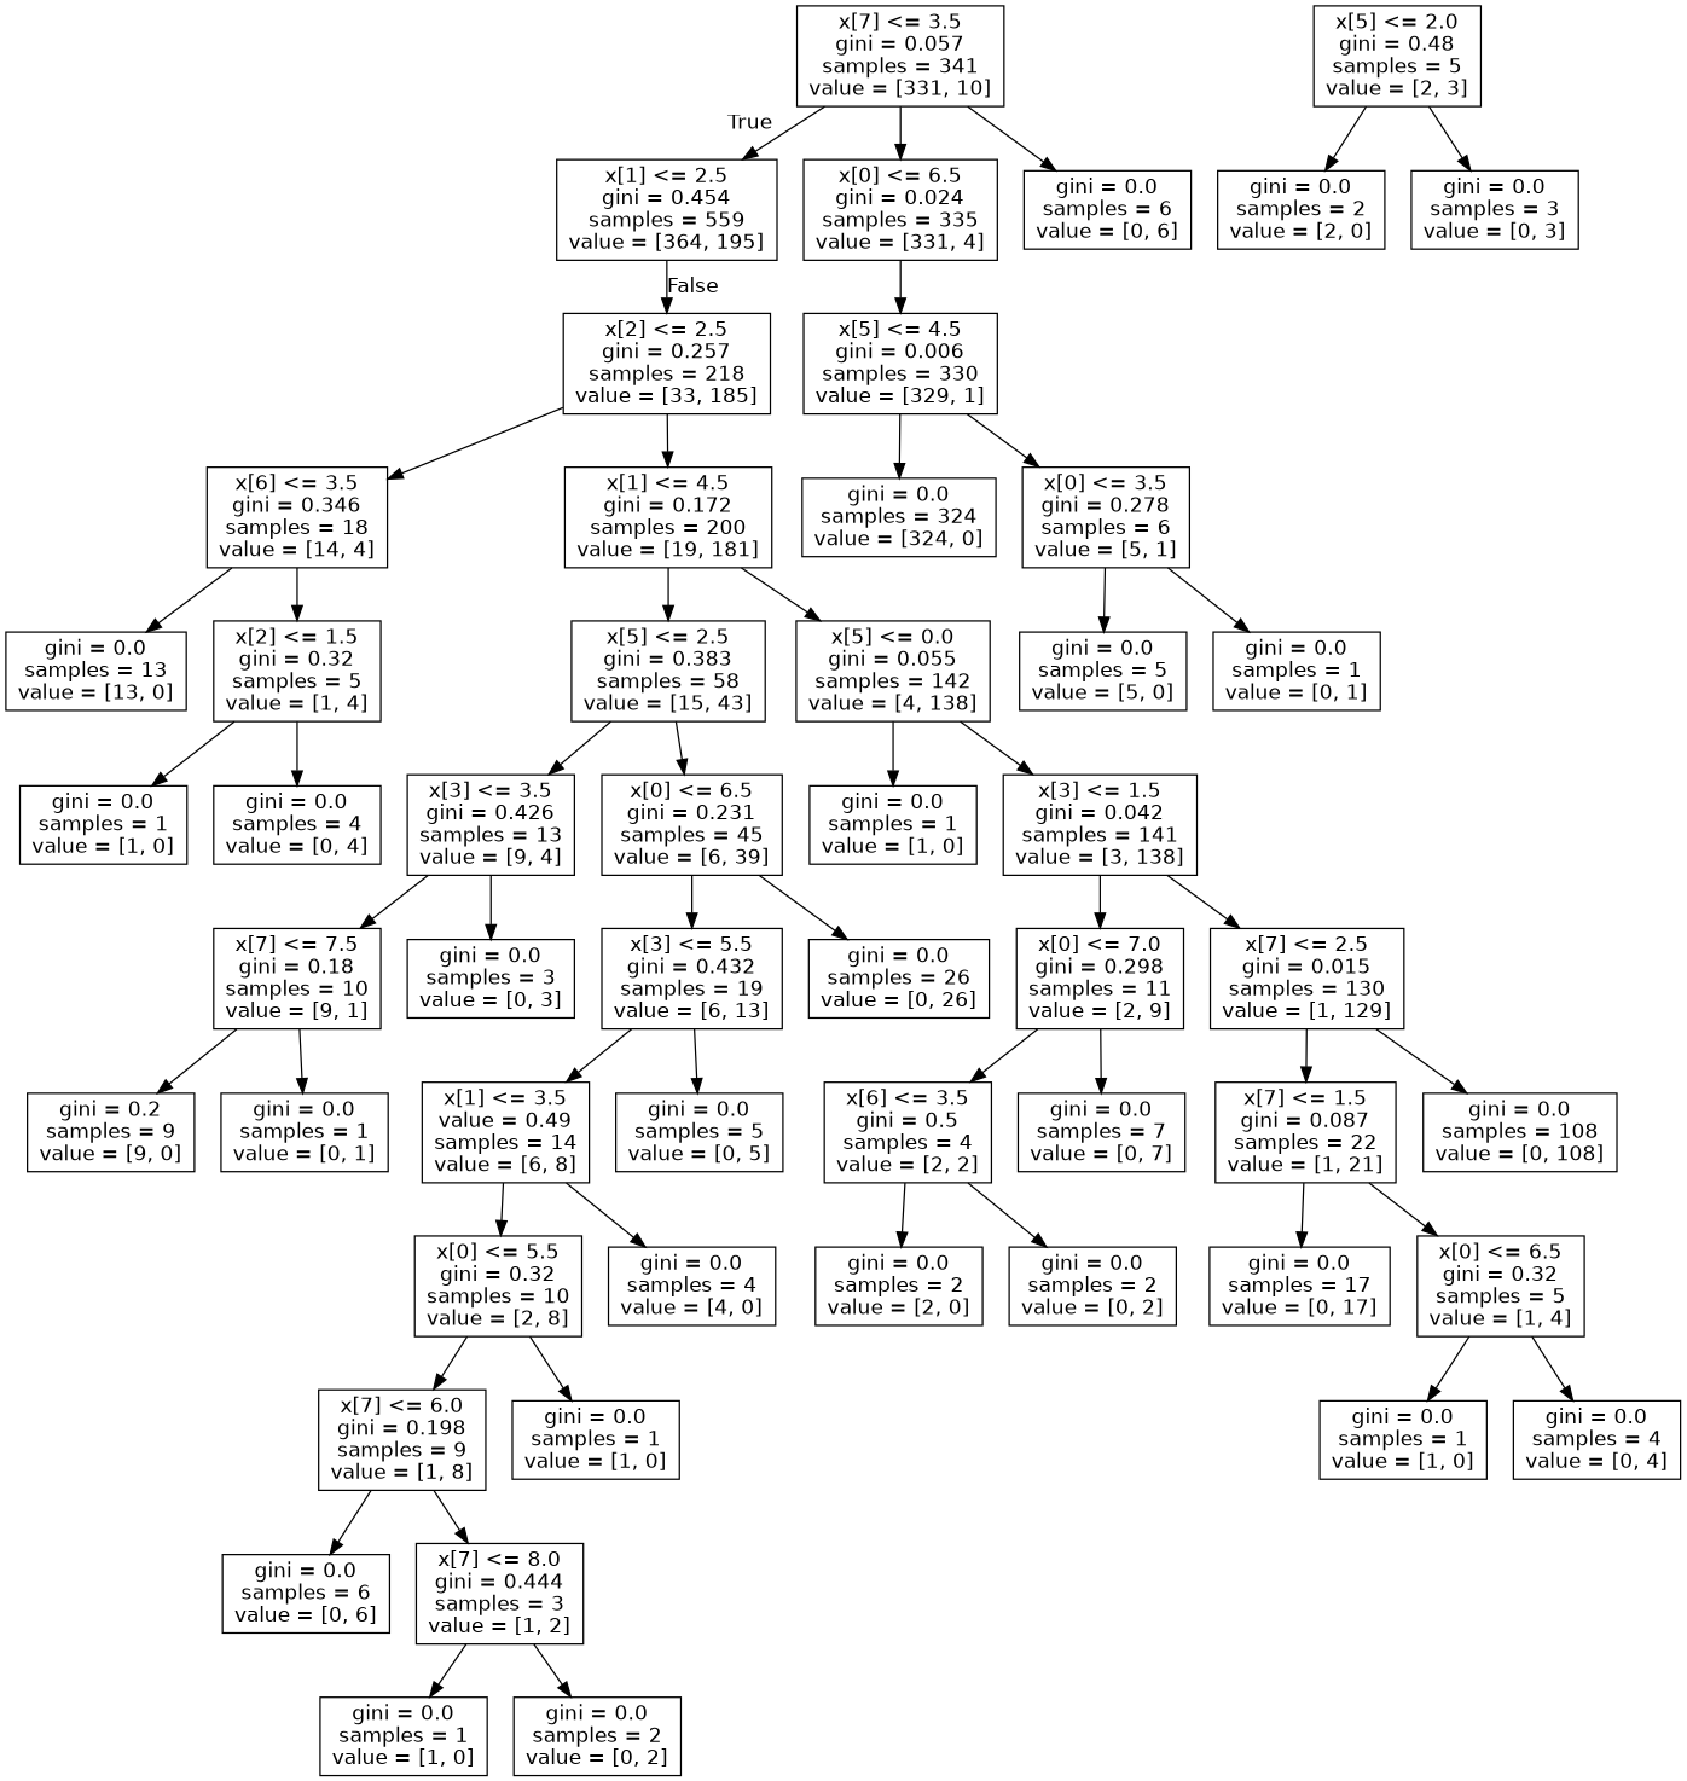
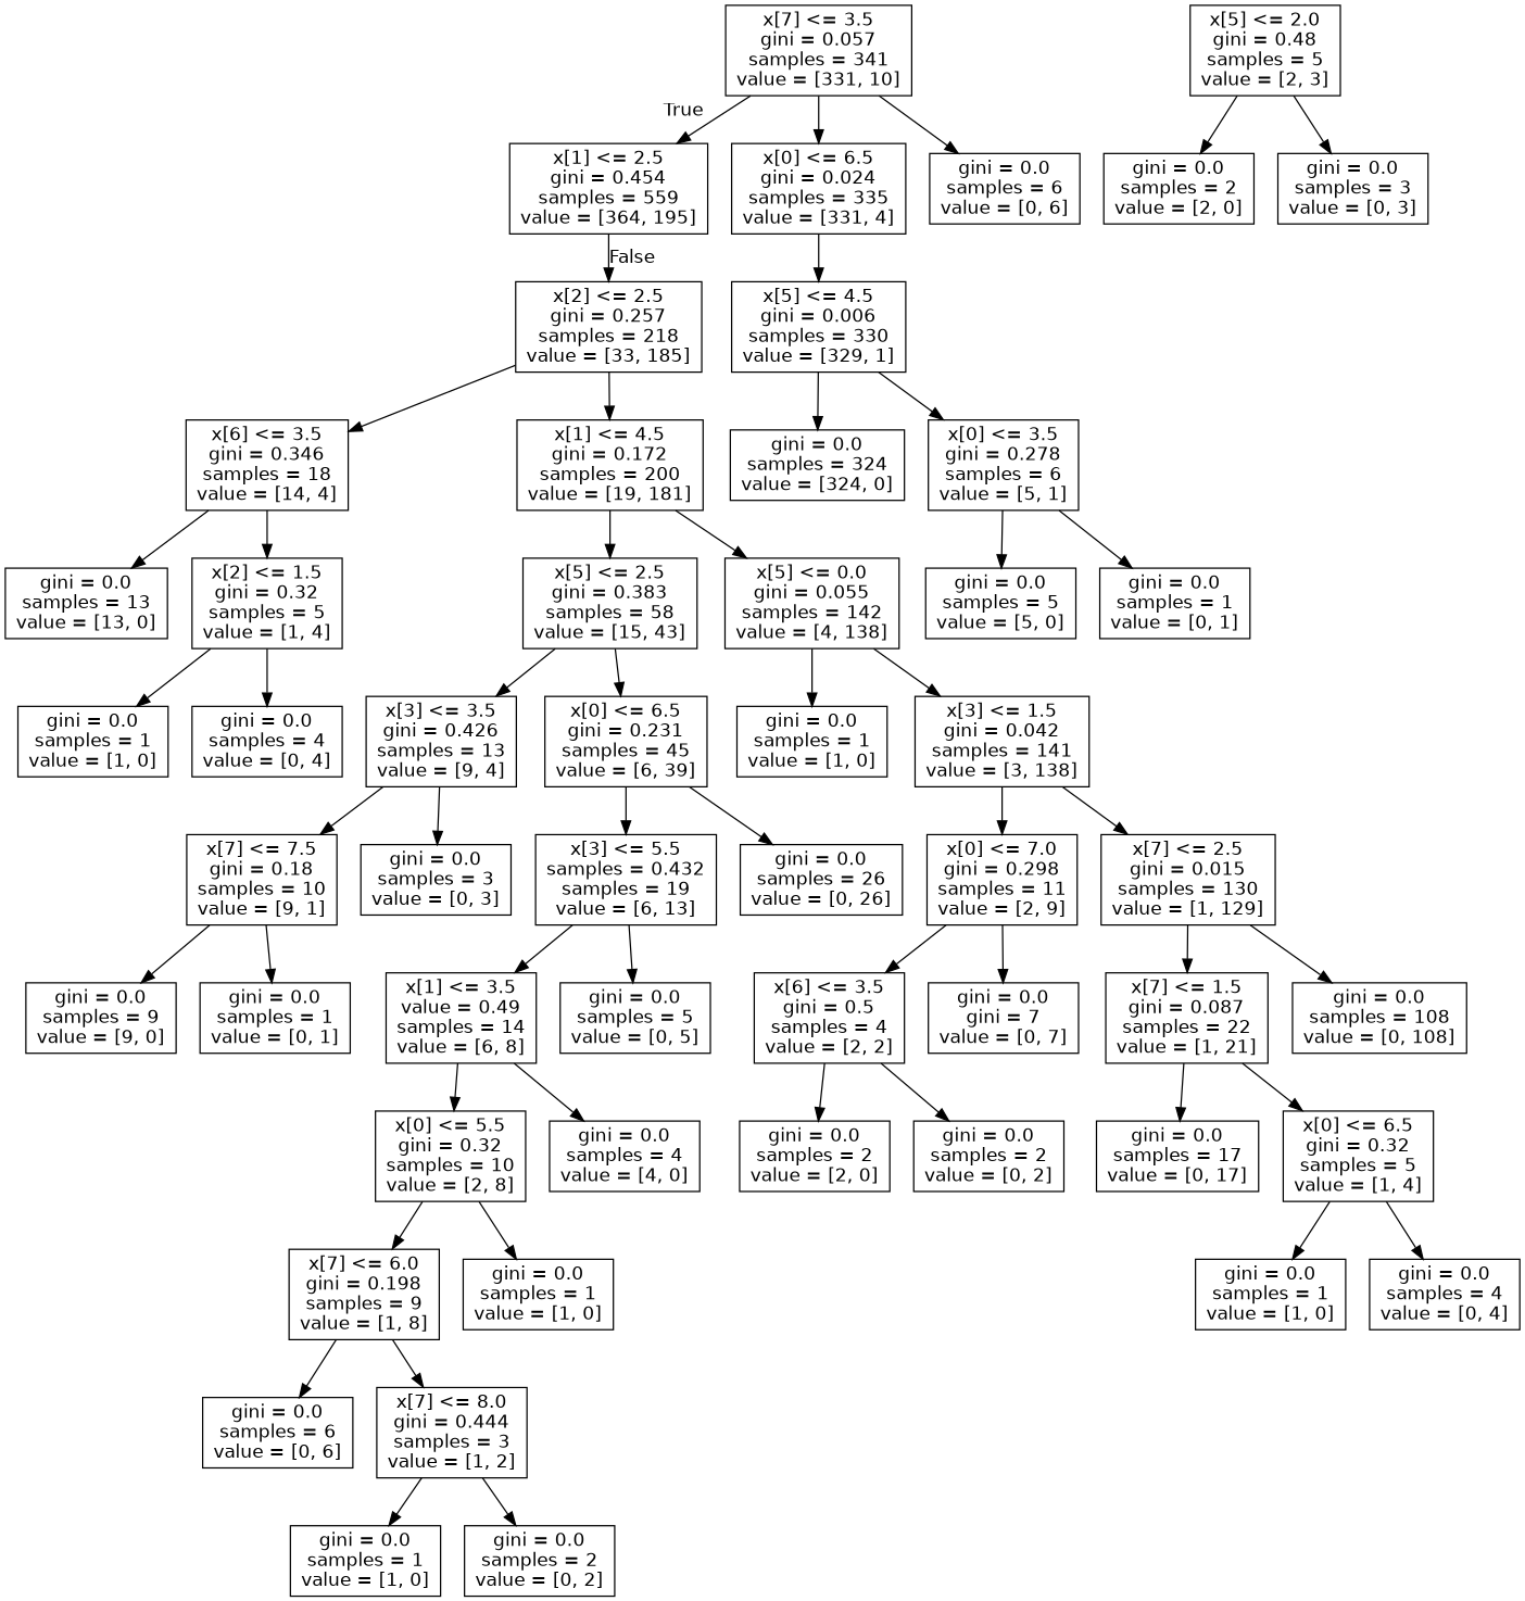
  digraph {
    node [fontname=helvetica shape=box]
    edge [fontname=helvetica]
    n1 [label="x[1] <= 2.5\ngini = 0.454\nsamples = 559\nvalue = [364, 195]"]
    n2 [label="x[2] <= 2.5\ngini = 0.257\nsamples = 218\nvalue = [33, 185]"]
    n3 [label="x[7] <= 3.5\ngini = 0.057\nsamples = 341\nvalue = [331, 10]"]
    n4 [label="x[0] <= 6.5\ngini = 0.024\nsamples = 335\nvalue = [331, 4]"]
    n5 [label="gini = 0.0\nsamples = 6\nvalue = [0, 6]"]
    n6 [label="x[6] <= 3.5\ngini = 0.346\nsamples = 18\nvalue = [14, 4]"]
    n7 [label="x[1] <= 4.5\ngini = 0.172\nsamples = 200\nvalue = [19, 181]"]
    n8 [label="x[5] <= 4.5\ngini = 0.006\nsamples = 330\nvalue = [329, 1]"]
    n9 [label="gini = 0.0\nsamples = 324\nvalue = [324, 0]"]
    n10 [label="x[0] <= 3.5\ngini = 0.278\nsamples = 6\nvalue = [5, 1]"]
    n11 [label="x[5] <= 2.0\ngini = 0.48\nsamples = 5\nvalue = [2, 3]"]
    n12 [label="gini = 0.0\nsamples = 2\nvalue = [2, 0]"]
    n13 [label="gini = 0.0\nsamples = 3\nvalue = [0, 3]"]
    n14 [label="gini = 0.0\nsamples = 5\nvalue = [5, 0]"]
    n15 [label="gini = 0.0\nsamples = 1\nvalue = [0, 1]"]
    n16 [label="gini = 0.0\nsamples = 13\nvalue = [13, 0]"]
    n17 [label="x[2] <= 1.5\ngini = 0.32\nsamples = 5\nvalue = [1, 4]"]
    n18 [label="x[5] <= 2.5\ngini = 0.383\nsamples = 58\nvalue = [15, 43]"]
    n19 [label="x[5] <= 0.0\ngini = 0.055\nsamples = 142\nvalue = [4, 138]"]
    n20 [label="gini = 0.0\nsamples = 1\nvalue = [1, 0]"]
    n21 [label="gini = 0.0\nsamples = 4\nvalue = [0, 4]"]
    n22 [label="x[3] <= 3.5\ngini = 0.426\nsamples = 13\nvalue = [9, 4]"]
    n23 [label="x[0] <= 6.5\ngini = 0.231\nsamples = 45\nvalue = [6, 39]"]
    n24 [label="gini = 0.0\nsamples = 1\nvalue = [1, 0]"]
    n25 [label="x[3] <= 1.5\ngini = 0.042\nsamples = 141\nvalue = [3, 138]"]
    n26 [label="x[7] <= 7.5\ngini = 0.18\nsamples = 10\nvalue = [9, 1]"]
    n27 [label="gini = 0.0\nsamples = 3\nvalue = [0, 3]"]
-   n28 [label="x[3] <= 5.5\ngini = 0.432\nsamples = 19\nvalue = [6, 13]"]
+   n28 [label="x[3] <= 5.5\nsamples = 0.432\nsamples = 19\nvalue = [6, 13]"]
    n29 [label="gini = 0.0\nsamples = 26\nvalue = [0, 26]"]
-   n30 [label="gini = 0.2\nsamples = 9\nvalue = [9, 0]"]
+   n30 [label="gini = 0.0\nsamples = 9\nvalue = [9, 0]"]
    n31 [label="gini = 0.0\nsamples = 1\nvalue = [0, 1]"]
    n32 [label="x[1] <= 3.5\nvalue = 0.49\nsamples = 14\nvalue = [6, 8]"]
    n33 [label="gini = 0.0\nsamples = 5\nvalue = [0, 5]"]
    n34 [label="x[0] <= 5.5\ngini = 0.32\nsamples = 10\nvalue = [2, 8]"]
    n35 [label="gini = 0.0\nsamples = 4\nvalue = [4, 0]"]
    n36 [label="x[7] <= 6.0\ngini = 0.198\nsamples = 9\nvalue = [1, 8]"]
    n37 [label="gini = 0.0\nsamples = 1\nvalue = [1, 0]"]
    n38 [label="gini = 0.0\nsamples = 6\nvalue = [0, 6]"]
    n39 [label="x[7] <= 8.0\ngini = 0.444\nsamples = 3\nvalue = [1, 2]"]
    n40 [label="gini = 0.0\nsamples = 1\nvalue = [1, 0]"]
    n41 [label="gini = 0.0\nsamples = 2\nvalue = [0, 2]"]
    n42 [label="x[0] <= 7.0\ngini = 0.298\nsamples = 11\nvalue = [2, 9]"]
    n43 [label="x[7] <= 2.5\ngini = 0.015\nsamples = 130\nvalue = [1, 129]"]
    n44 [label="x[6] <= 3.5\ngini = 0.5\nsamples = 4\nvalue = [2, 2]"]
-   n45 [label="gini = 0.0\nsamples = 7\nvalue = [0, 7]"]
+   n45 [label="gini = 0.0\ngini = 7\nvalue = [0, 7]"]
    n46 [label="x[7] <= 1.5\ngini = 0.087\nsamples = 22\nvalue = [1, 21]"]
    n47 [label="gini = 0.0\nsamples = 108\nvalue = [0, 108]"]
    n48 [label="gini = 0.0\nsamples = 2\nvalue = [2, 0]"]
    n49 [label="gini = 0.0\nsamples = 2\nvalue = [0, 2]"]
    n50 [label="gini = 0.0\nsamples = 17\nvalue = [0, 17]"]
    n51 [label="x[0] <= 6.5\ngini = 0.32\nsamples = 5\nvalue = [1, 4]"]
    n52 [label="gini = 0.0\nsamples = 1\nvalue = [1, 0]"]
    n53 [label="gini = 0.0\nsamples = 4\nvalue = [0, 4]"]
    n1 -> n2 [headlabel=False labelangle=-45 labeldistance=2.5]
    n2 -> n6
    n2 -> n7
    n3 -> n1 [headlabel=True labelangle=45 labeldistance=2.5]
    n3 -> n4
    n3 -> n5
    n4 -> n8
    n6 -> n16
    n6 -> n17
    n7 -> n18
    n7 -> n19
    n8 -> n9
    n8 -> n10
    n10 -> n14
    n10 -> n15
    n11 -> n12
    n11 -> n13
    n17 -> n20
    n17 -> n21
    n18 -> n22
    n18 -> n23
    n19 -> n24
    n19 -> n25
    n22 -> n26
    n22 -> n27
    n23 -> n28
    n23 -> n29
    n25 -> n42
    n25 -> n43
    n26 -> n30
    n26 -> n31
    n28 -> n32
    n28 -> n33
    n32 -> n34
    n32 -> n35
    n34 -> n36
    n34 -> n37
    n36 -> n38
    n36 -> n39
    n39 -> n40
    n39 -> n41
    n42 -> n44
    n42 -> n45
    n43 -> n46
    n43 -> n47
    n44 -> n48
    n44 -> n49
    n46 -> n50
    n46 -> n51
    n51 -> n52
    n51 -> n53
  }
